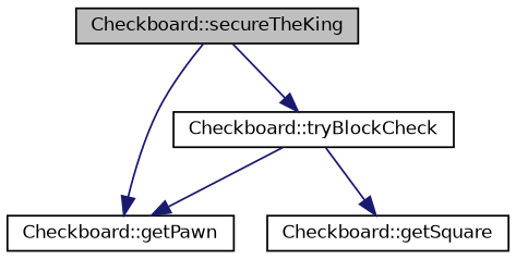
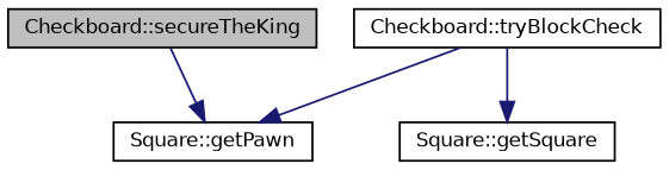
  digraph {
    fontname="DejaVu Sans"
    rankdir=TB
    node [color=black fontname="DejaVu Sans" fontsize=10 shape=record]
    edge [color=midnightblue fontname="DejaVu Sans" fontsize=10 labelfontname=Helvetica labelfontsize=10 style=solid]
    n1 [fillcolor=grey75 fontcolor=black height=0.2 label="Checkboard::secureTheKing" style=filled width=0.4]
-   n2 [height=0.2 label="Checkboard::getPawn" width=0.4]
+   n2 [height=0.2 label="Square::getPawn" width=0.4]
    n3 [height=0.2 label="Checkboard::tryBlockCheck" width=0.4]
-   n4 [height=0.2 label="Checkboard::getSquare" width=0.4]
+   n4 [height=0.2 label="Square::getSquare" width=0.4]
    n1 -> n2
-   n1 -> n3
    n3 -> n2
    n3 -> n4
  }
